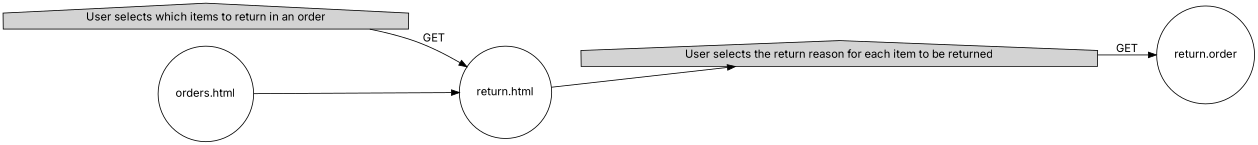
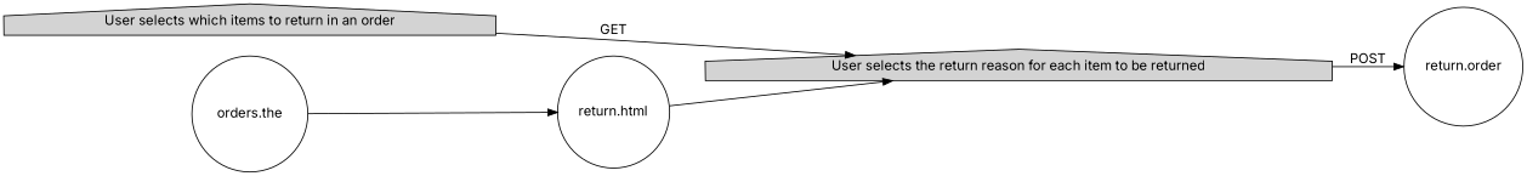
  digraph {
    fontname=Inter
    rankdir=LR
    node [fontname=Inter shape=circle]
    edge [fontname=Inter]
    n1 [fillcolor=lightgrey label="User selects which items to return in an order" shape=house style=filled]
    "return.html"
    n3 [fillcolor=lightgrey label="User selects the return reason for each item to be returned" shape=house style=filled]
    n4 [label="return.order"]
-   "orders.html"
-   n1 -> "return.html" [label=GET]
+   "orders.html" [label="orders.the"]
+   n1 -> n3 [label=GET]
    "return.html" -> n3
-   n3 -> n4 [label=GET]
+   n3 -> n4 [label=POST]
    "orders.html" -> "return.html"
  }
